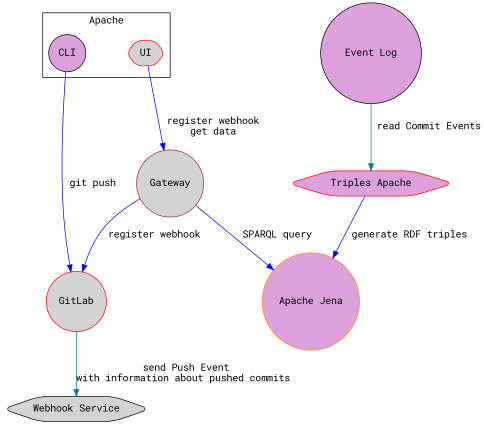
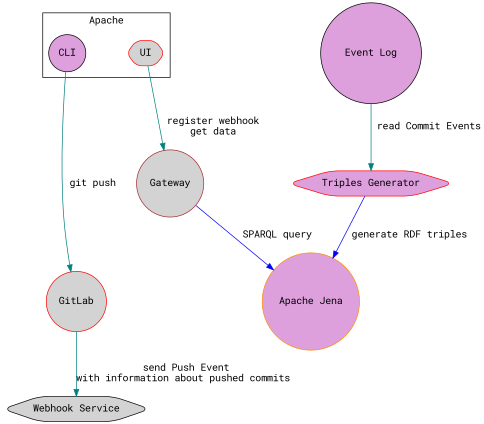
  strict digraph {
    compound=true
    fontname="Roboto Mono"
    newrank=true
    nodesep=0.8
    node [color=red fillcolor=lightgrey fontname="Roboto Mono" shape=circle style="filled,rounded"]
    edge [color=blue fontname="Roboto Mono"]
    UI [shape=hexagon]
    CLI [color=black fillcolor=plum]
    Gateway [color=brown]
    GitLab
    n5 [color=black label="Webhook Service" shape=hexagon]
    n6 [color=darkorange fillcolor=plum label="Apache Jena"]
    n7 [color=black fillcolor=plum label="Event Log" width=2.0]
-   n8 [fillcolor=plum label="Triples Apache" shape=hexagon]
+   n8 [fillcolor=plum label="Triples Generator" shape=hexagon]
    subgraph cluster_1 {
      label=Apache
      subgraph sub_2 {
        label=Clients
        rank=same
        UI
        CLI
      }
    }
-   UI -> Gateway [label=" register webhook\n get data"]
-   CLI -> GitLab [label=" git push"]
-   Gateway -> GitLab [label=" register webhook"]
+   UI -> Gateway [color=teal label=" register webhook\n get data"]
+   CLI -> GitLab [color=teal label=" git push"]
    Gateway -> n6 [label=" SPARQL query"]
    GitLab -> n5 [color=teal label=" send Push Event\nwith information about pushed commits"]
    n7 -> n8 [color=teal label=" read Commit Events"]
    n8 -> n6 [label=" generate RDF triples"]
  }
